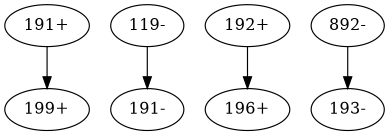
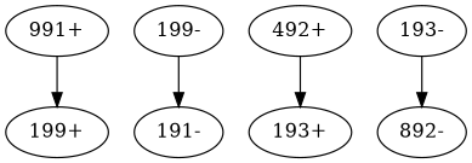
  digraph {
    k=41
    node [l=11532]
    edge [d=-104 e=2.4 n=78]
    "199+"
-   "191+" [l=3075]
-   "199-" [label="119-"]
+   "191+" [l=3075 label="991+"]
+   "199-"
    "191-" [l=3075]
-   "192+" [l=3944]
-   "193+" [l=2255 label="196+"]
+   "192+" [l=3944 label="492+"]
+   "193+" [l=2255]
    n7 [l=3944 label="892-"]
    "193-" [l=2255]
    "191+" -> "199+"
    "199-" -> "191-"
    "192+" -> "193+" [d=1 e=4.9 n=18]
-   n7 -> "193-" [d=1 e=4.9 n=18]
+   "193-" -> n7 [d=1 e=4.9 n=18]
  }
